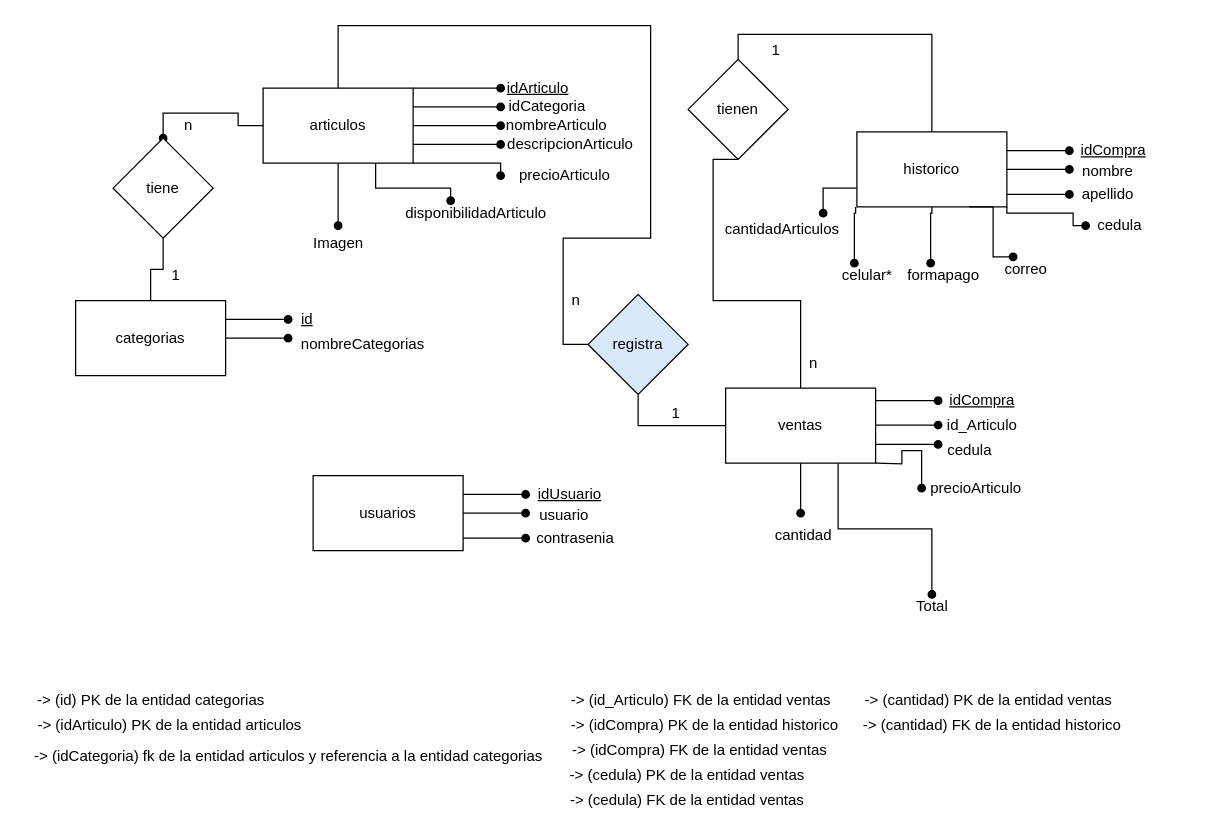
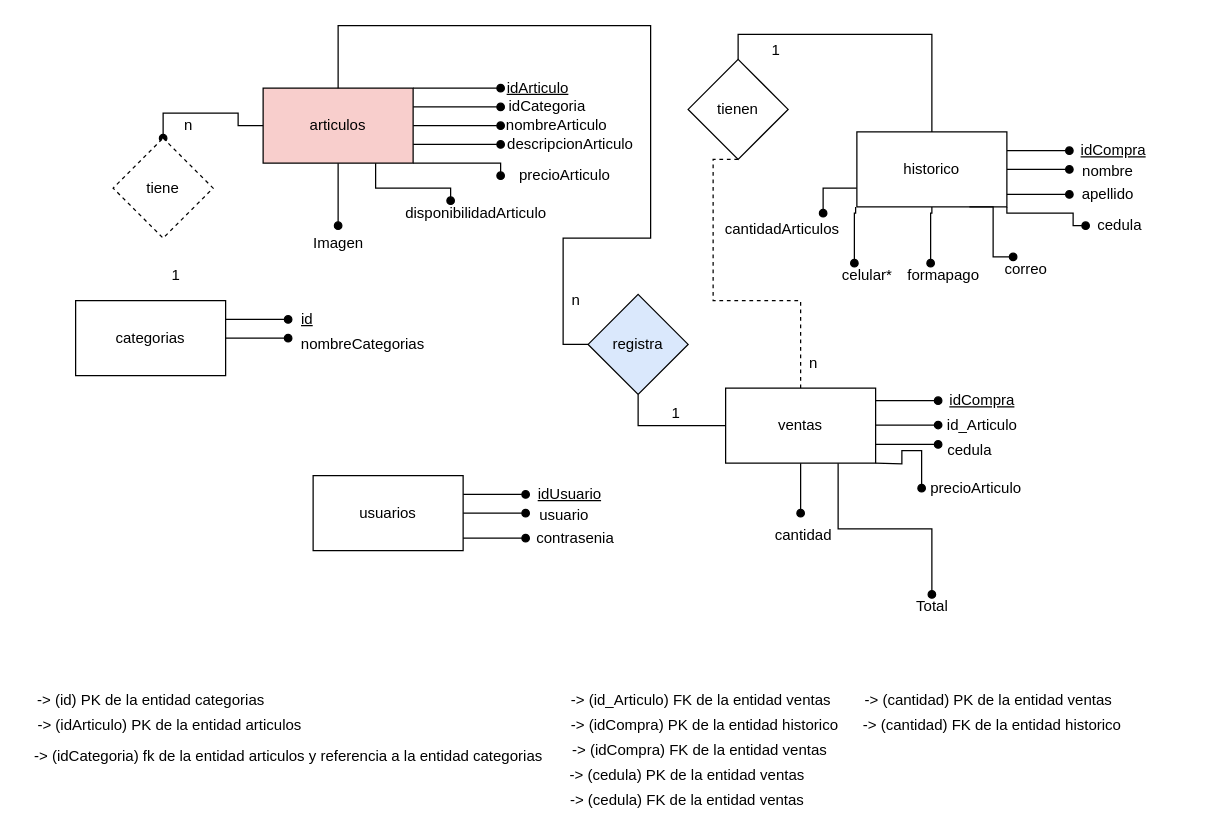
  <mxCell id="0" />
  <mxCell id="1" parent="0" />
  <mxCell id="2" style="edgeStyle=orthogonalEdgeStyle;rounded=0;orthogonalLoop=1;jettySize=auto;html=1;exitX=1;exitY=0;exitDx=0;exitDy=0;endArrow=oval;endFill=1;" edge="1" parent="1" source="8"><mxGeometry relative="1" as="geometry"><mxPoint x="400" y="70" as="targetPoint" /><Array as="points"><mxPoint x="400" y="70" /></Array></mxGeometry></mxCell>
  <mxCell id="3" style="edgeStyle=orthogonalEdgeStyle;rounded=0;orthogonalLoop=1;jettySize=auto;html=1;exitX=1;exitY=0.25;exitDx=0;exitDy=0;endArrow=oval;endFill=1;" edge="1" parent="1" source="8"><mxGeometry relative="1" as="geometry"><mxPoint x="400" y="85" as="targetPoint" /></mxGeometry></mxCell>
  <mxCell id="4" style="edgeStyle=orthogonalEdgeStyle;rounded=0;orthogonalLoop=1;jettySize=auto;html=1;exitX=1;exitY=0.5;exitDx=0;exitDy=0;endArrow=oval;endFill=1;" edge="1" parent="1" source="8"><mxGeometry relative="1" as="geometry"><mxPoint x="400" y="100" as="targetPoint" /></mxGeometry></mxCell>
  <mxCell id="5" style="edgeStyle=orthogonalEdgeStyle;rounded=0;orthogonalLoop=1;jettySize=auto;html=1;exitX=1;exitY=0.75;exitDx=0;exitDy=0;endArrow=oval;endFill=1;" edge="1" parent="1" source="8"><mxGeometry relative="1" as="geometry"><mxPoint x="400" y="115" as="targetPoint" /></mxGeometry></mxCell>
  <mxCell id="6" style="edgeStyle=orthogonalEdgeStyle;rounded=0;orthogonalLoop=1;jettySize=auto;html=1;exitX=1;exitY=1;exitDx=0;exitDy=0;endArrow=oval;endFill=1;" edge="1" parent="1" source="8"><mxGeometry relative="1" as="geometry"><mxPoint x="400" y="140" as="targetPoint" /><Array as="points"><mxPoint x="400" y="130" /></Array></mxGeometry></mxCell>
  <mxCell id="7" style="edgeStyle=orthogonalEdgeStyle;rounded=0;orthogonalLoop=1;jettySize=auto;html=1;exitX=0.5;exitY=1;exitDx=0;exitDy=0;endArrow=oval;endFill=1;" edge="1" parent="1" source="8"><mxGeometry relative="1" as="geometry"><mxPoint x="270" y="180" as="targetPoint" /></mxGeometry></mxCell>
- <mxCell id="8" value="articulos" style="rounded=0;whiteSpace=wrap;html=1;" vertex="1" parent="1"><mxGeometry x="210" y="70" width="120" height="60" as="geometry" /></mxCell>
+ <mxCell id="8" value="articulos" style="rounded=0;whiteSpace=wrap;html=1;fillColor=#f8cecc;" vertex="1" parent="1"><mxGeometry x="210" y="70" width="120" height="60" as="geometry" /></mxCell>
  <mxCell id="9" value="&lt;u&gt;idArticulo&lt;/u&gt;" style="text;html=1;strokeColor=none;fillColor=none;align=center;verticalAlign=middle;whiteSpace=wrap;rounded=0;" vertex="1" parent="1"><mxGeometry x="410" y="60" width="40" height="20" as="geometry" /></mxCell>
  <mxCell id="10" value="idCategoria" style="text;html=1;align=center;verticalAlign=middle;resizable=0;points=[];autosize=1;" vertex="1" parent="1"><mxGeometry x="397" y="75" width="80" height="20" as="geometry" /></mxCell>
  <mxCell id="11" value="nombreArticulo" style="text;html=1;strokeColor=none;fillColor=none;align=center;verticalAlign=middle;whiteSpace=wrap;rounded=0;" vertex="1" parent="1"><mxGeometry x="400" y="90" width="90" height="20" as="geometry" /></mxCell>
  <mxCell id="12" value="descripcionArticulo" style="text;html=1;strokeColor=none;fillColor=none;align=center;verticalAlign=middle;whiteSpace=wrap;rounded=0;" vertex="1" parent="1"><mxGeometry x="406" y="105" width="100" height="20" as="geometry" /></mxCell>
  <mxCell id="13" value="precioArticulo" style="text;html=1;align=center;verticalAlign=middle;resizable=0;points=[];autosize=1;" vertex="1" parent="1"><mxGeometry x="406" y="130" width="90" height="20" as="geometry" /></mxCell>
  <mxCell id="14" style="edgeStyle=orthogonalEdgeStyle;rounded=0;orthogonalLoop=1;jettySize=auto;html=1;exitX=0.75;exitY=1;exitDx=0;exitDy=0;endArrow=oval;endFill=1;" edge="1" parent="1" source="8"><mxGeometry relative="1" as="geometry"><mxPoint x="360" y="160" as="targetPoint" /><mxPoint x="290" y="150" as="sourcePoint" /><Array as="points"><mxPoint x="300" y="150" /><mxPoint x="360" y="150" /></Array></mxGeometry></mxCell>
  <mxCell id="15" value="disponibilidadArticulo" style="text;html=1;align=center;verticalAlign=middle;resizable=0;points=[];autosize=1;" vertex="1" parent="1"><mxGeometry x="315" y="160" width="130" height="20" as="geometry" /></mxCell>
  <mxCell id="16" value="Imagen" style="text;html=1;align=center;verticalAlign=middle;resizable=0;points=[];autosize=1;" vertex="1" parent="1"><mxGeometry x="240" y="184" width="60" height="20" as="geometry" /></mxCell>
  <mxCell id="17" style="edgeStyle=orthogonalEdgeStyle;rounded=0;orthogonalLoop=1;jettySize=auto;html=1;exitX=1;exitY=0.25;exitDx=0;exitDy=0;endArrow=oval;endFill=1;" edge="1" parent="1" source="19"><mxGeometry relative="1" as="geometry"><mxPoint x="230" y="255" as="targetPoint" /></mxGeometry></mxCell>
  <mxCell id="18" style="edgeStyle=orthogonalEdgeStyle;rounded=0;orthogonalLoop=1;jettySize=auto;html=1;exitX=1;exitY=0.5;exitDx=0;exitDy=0;endArrow=oval;endFill=1;" edge="1" parent="1" source="19"><mxGeometry relative="1" as="geometry"><mxPoint x="230" y="270" as="targetPoint" /></mxGeometry></mxCell>
  <mxCell id="19" value="categorias" style="rounded=0;whiteSpace=wrap;html=1;" vertex="1" parent="1"><mxGeometry x="60" y="240" width="120" height="60" as="geometry" /></mxCell>
  <mxCell id="20" value="&lt;u&gt;id&lt;/u&gt;" style="text;html=1;align=center;verticalAlign=middle;resizable=0;points=[];autosize=1;" vertex="1" parent="1"><mxGeometry x="235" y="245" width="20" height="20" as="geometry" /></mxCell>
  <mxCell id="21" value="nombreCategorias" style="text;html=1;strokeColor=none;fillColor=none;align=center;verticalAlign=middle;whiteSpace=wrap;rounded=0;" vertex="1" parent="1"><mxGeometry x="230" y="265" width="120" height="20" as="geometry" /></mxCell>
  <mxCell id="22" style="edgeStyle=orthogonalEdgeStyle;rounded=0;orthogonalLoop=1;jettySize=auto;html=1;exitX=1;exitY=0.25;exitDx=0;exitDy=0;endArrow=oval;endFill=1;" edge="1" parent="1" source="24"><mxGeometry relative="1" as="geometry"><mxPoint x="420" y="395" as="targetPoint" /></mxGeometry></mxCell>
  <mxCell id="23" style="edgeStyle=orthogonalEdgeStyle;rounded=0;orthogonalLoop=1;jettySize=auto;html=1;exitX=1;exitY=0.5;exitDx=0;exitDy=0;endArrow=oval;endFill=1;" edge="1" parent="1" source="24"><mxGeometry relative="1" as="geometry"><mxPoint x="420" y="410" as="targetPoint" /></mxGeometry></mxCell>
  <mxCell id="24" value="usuarios" style="rounded=0;whiteSpace=wrap;html=1;" vertex="1" parent="1"><mxGeometry x="250" y="380" width="120" height="60" as="geometry" /></mxCell>
  <mxCell id="25" value="&lt;u&gt;idUsuario&lt;/u&gt;" style="text;html=1;align=center;verticalAlign=middle;resizable=0;points=[];autosize=1;" vertex="1" parent="1"><mxGeometry x="420" y="385" width="70" height="20" as="geometry" /></mxCell>
  <mxCell id="26" value="usuario" style="text;html=1;strokeColor=none;fillColor=none;align=center;verticalAlign=middle;whiteSpace=wrap;rounded=0;" vertex="1" parent="1"><mxGeometry x="391" y="402" width="120" height="20" as="geometry" /></mxCell>
  <mxCell id="27" style="edgeStyle=orthogonalEdgeStyle;rounded=0;orthogonalLoop=1;jettySize=auto;html=1;exitX=1;exitY=0.5;exitDx=0;exitDy=0;endArrow=oval;endFill=1;" edge="1" parent="1"><mxGeometry relative="1" as="geometry"><mxPoint x="420" y="430" as="targetPoint" /><mxPoint x="370" y="430" as="sourcePoint" /></mxGeometry></mxCell>
  <mxCell id="28" value="contrasenia" style="text;html=1;strokeColor=none;fillColor=none;align=center;verticalAlign=middle;whiteSpace=wrap;rounded=0;" vertex="1" parent="1"><mxGeometry x="400" y="420" width="120" height="20" as="geometry" /></mxCell>
  <mxCell id="29" style="edgeStyle=orthogonalEdgeStyle;rounded=0;orthogonalLoop=1;jettySize=auto;html=1;exitX=1;exitY=0.25;exitDx=0;exitDy=0;endArrow=oval;endFill=1;" edge="1" parent="1" source="33"><mxGeometry relative="1" as="geometry"><mxPoint x="855" y="120" as="targetPoint" /></mxGeometry></mxCell>
  <mxCell id="30" style="edgeStyle=orthogonalEdgeStyle;rounded=0;orthogonalLoop=1;jettySize=auto;html=1;exitX=1;exitY=0.5;exitDx=0;exitDy=0;endArrow=oval;endFill=1;" edge="1" parent="1" source="33"><mxGeometry relative="1" as="geometry"><mxPoint x="855" y="135" as="targetPoint" /></mxGeometry></mxCell>
  <mxCell id="31" style="edgeStyle=orthogonalEdgeStyle;rounded=0;orthogonalLoop=1;jettySize=auto;html=1;exitX=1;exitY=1;exitDx=0;exitDy=0;endArrow=oval;endFill=1;" edge="1" parent="1" source="33"><mxGeometry relative="1" as="geometry"><mxPoint x="868" y="180" as="targetPoint" /><Array as="points"><mxPoint x="805" y="170" /><mxPoint x="858" y="170" /></Array></mxGeometry></mxCell>
  <mxCell id="32" style="edgeStyle=orthogonalEdgeStyle;rounded=0;orthogonalLoop=1;jettySize=auto;html=1;exitX=0;exitY=0.75;exitDx=0;exitDy=0;endArrow=oval;endFill=1;" edge="1" parent="1" source="33"><mxGeometry relative="1" as="geometry"><mxPoint x="658" y="170" as="targetPoint" /></mxGeometry></mxCell>
  <mxCell id="33" value="historico" style="rounded=0;whiteSpace=wrap;html=1;" vertex="1" parent="1"><mxGeometry x="685" y="105" width="120" height="60" as="geometry" /></mxCell>
  <mxCell id="34" value="&lt;u&gt;idCompra&lt;/u&gt;" style="text;html=1;align=center;verticalAlign=middle;resizable=0;points=[];autosize=1;" vertex="1" parent="1"><mxGeometry x="855" y="110" width="70" height="20" as="geometry" /></mxCell>
  <mxCell id="35" value="nombre" style="text;html=1;strokeColor=none;fillColor=none;align=center;verticalAlign=middle;whiteSpace=wrap;rounded=0;" vertex="1" parent="1"><mxGeometry x="826" y="127" width="120" height="20" as="geometry" /></mxCell>
  <mxCell id="36" style="edgeStyle=orthogonalEdgeStyle;rounded=0;orthogonalLoop=1;jettySize=auto;html=1;exitX=1;exitY=0.5;exitDx=0;exitDy=0;endArrow=oval;endFill=1;" edge="1" parent="1"><mxGeometry relative="1" as="geometry"><mxPoint x="855" y="155" as="targetPoint" /><mxPoint x="805" y="155" as="sourcePoint" /></mxGeometry></mxCell>
  <mxCell id="37" value="apellido" style="text;html=1;strokeColor=none;fillColor=none;align=center;verticalAlign=middle;whiteSpace=wrap;rounded=0;" vertex="1" parent="1"><mxGeometry x="826" y="145" width="120" height="20" as="geometry" /></mxCell>
  <mxCell id="38" value="cedula" style="text;html=1;align=center;verticalAlign=middle;resizable=0;points=[];autosize=1;" vertex="1" parent="1"><mxGeometry x="870" y="170" width="50" height="20" as="geometry" /></mxCell>
  <mxCell id="39" style="edgeStyle=orthogonalEdgeStyle;rounded=0;orthogonalLoop=1;jettySize=auto;html=1;exitX=0.5;exitY=1;exitDx=0;exitDy=0;endArrow=oval;endFill=1;" edge="1" parent="1" source="33"><mxGeometry relative="1" as="geometry"><mxPoint x="744" y="210" as="targetPoint" /><mxPoint x="728" y="170" as="sourcePoint" /><Array as="points"><mxPoint x="745" y="170" /><mxPoint x="744" y="170" /></Array></mxGeometry></mxCell>
  <mxCell id="40" value="formapago" style="text;html=1;align=center;verticalAlign=middle;resizable=0;points=[];autosize=1;" vertex="1" parent="1"><mxGeometry x="719" y="210" width="70" height="20" as="geometry" /></mxCell>
  <mxCell id="41" style="edgeStyle=orthogonalEdgeStyle;rounded=0;orthogonalLoop=1;jettySize=auto;html=1;exitX=0.75;exitY=1;exitDx=0;exitDy=0;endArrow=oval;endFill=1;" edge="1" parent="1" source="33"><mxGeometry relative="1" as="geometry"><mxPoint x="810" y="205" as="targetPoint" /><mxPoint x="794" y="165" as="sourcePoint" /><Array as="points"><mxPoint x="794" y="165" /><mxPoint x="794" y="205" /></Array></mxGeometry></mxCell>
  <mxCell id="42" value="correo" style="text;html=1;align=center;verticalAlign=middle;resizable=0;points=[];autosize=1;" vertex="1" parent="1"><mxGeometry x="795" y="205" width="50" height="20" as="geometry" /></mxCell>
  <mxCell id="43" style="edgeStyle=orthogonalEdgeStyle;rounded=0;orthogonalLoop=1;jettySize=auto;html=1;exitX=0.5;exitY=1;exitDx=0;exitDy=0;endArrow=oval;endFill=1;" edge="1" parent="1"><mxGeometry relative="1" as="geometry"><mxPoint x="683" y="210" as="targetPoint" /><mxPoint x="684" y="165" as="sourcePoint" /><Array as="points"><mxPoint x="684" y="170" /><mxPoint x="683" y="170" /></Array></mxGeometry></mxCell>
  <mxCell id="44" value="celular*" style="text;html=1;align=center;verticalAlign=middle;resizable=0;points=[];autosize=1;" vertex="1" parent="1"><mxGeometry x="663" y="210" width="60" height="20" as="geometry" /></mxCell>
  <mxCell id="45" value="cantidadArticulos" style="text;html=1;align=center;verticalAlign=middle;resizable=0;points=[];autosize=1;" vertex="1" parent="1"><mxGeometry x="570" y="173" width="110" height="20" as="geometry" /></mxCell>
  <mxCell id="46" style="edgeStyle=orthogonalEdgeStyle;rounded=0;orthogonalLoop=1;jettySize=auto;html=1;exitX=1;exitY=0.75;exitDx=0;exitDy=0;endArrow=oval;endFill=1;" edge="1" parent="1" source="50"><mxGeometry relative="1" as="geometry"><mxPoint x="750" y="355" as="targetPoint" /></mxGeometry></mxCell>
  <mxCell id="47" style="edgeStyle=orthogonalEdgeStyle;rounded=0;orthogonalLoop=1;jettySize=auto;html=1;exitX=0.75;exitY=1;exitDx=0;exitDy=0;endArrow=oval;endFill=1;" edge="1" parent="1" source="50" target="58"><mxGeometry relative="1" as="geometry" /></mxCell>
  <mxCell id="48" style="edgeStyle=orthogonalEdgeStyle;rounded=0;orthogonalLoop=1;jettySize=auto;html=1;exitX=0.5;exitY=1;exitDx=0;exitDy=0;endArrow=oval;endFill=1;" edge="1" parent="1" source="50"><mxGeometry relative="1" as="geometry"><mxPoint x="640" y="410" as="targetPoint" /></mxGeometry></mxCell>
- <mxCell id="49" style="edgeStyle=orthogonalEdgeStyle;rounded=0;orthogonalLoop=1;jettySize=auto;html=1;exitX=0.5;exitY=0;exitDx=0;exitDy=0;entryX=0.5;entryY=1;entryDx=0;entryDy=0;startArrow=none;startFill=0;endArrow=none;endFill=0;" edge="1" parent="1" source="50" target="81"><mxGeometry relative="1" as="geometry"><Array as="points"><mxPoint x="640" y="240" /><mxPoint x="570" y="240" /><mxPoint x="570" y="127" /></Array></mxGeometry></mxCell>
+ <mxCell id="49" style="edgeStyle=orthogonalEdgeStyle;rounded=0;orthogonalLoop=1;jettySize=auto;html=1;exitX=0.5;exitY=0;exitDx=0;exitDy=0;entryX=0.5;entryY=1;entryDx=0;entryDy=0;startArrow=none;startFill=0;endArrow=none;endFill=0;dashed=1;" edge="1" parent="1" source="50" target="81"><mxGeometry relative="1" as="geometry"><Array as="points"><mxPoint x="640" y="240" /><mxPoint x="570" y="240" /><mxPoint x="570" y="127" /></Array></mxGeometry></mxCell>
  <mxCell id="50" value="ventas" style="rounded=0;whiteSpace=wrap;html=1;" vertex="1" parent="1"><mxGeometry x="580" y="310" width="120" height="60" as="geometry" /></mxCell>
  <mxCell id="51" style="edgeStyle=orthogonalEdgeStyle;rounded=0;orthogonalLoop=1;jettySize=auto;html=1;exitX=1;exitY=0.25;exitDx=0;exitDy=0;endArrow=oval;endFill=1;" edge="1" parent="1"><mxGeometry relative="1" as="geometry"><mxPoint x="750" y="320" as="targetPoint" /><mxPoint x="700" y="320" as="sourcePoint" /></mxGeometry></mxCell>
  <mxCell id="52" value="&lt;u&gt;idCompra&lt;/u&gt;" style="text;html=1;align=center;verticalAlign=middle;resizable=0;points=[];autosize=1;" vertex="1" parent="1"><mxGeometry x="750" y="310" width="70" height="20" as="geometry" /></mxCell>
  <mxCell id="53" style="edgeStyle=orthogonalEdgeStyle;rounded=0;orthogonalLoop=1;jettySize=auto;html=1;exitX=1;exitY=0.25;exitDx=0;exitDy=0;endArrow=oval;endFill=1;" edge="1" parent="1"><mxGeometry relative="1" as="geometry"><mxPoint x="750" y="339.5" as="targetPoint" /><mxPoint x="700" y="339.5" as="sourcePoint" /></mxGeometry></mxCell>
  <mxCell id="54" value="id_Articulo" style="text;html=1;align=center;verticalAlign=middle;resizable=0;points=[];autosize=1;" vertex="1" parent="1"><mxGeometry x="750" y="330" width="70" height="20" as="geometry" /></mxCell>
  <mxCell id="55" value="cedula" style="text;html=1;align=center;verticalAlign=middle;resizable=0;points=[];autosize=1;" vertex="1" parent="1"><mxGeometry x="750" y="350" width="50" height="20" as="geometry" /></mxCell>
  <mxCell id="56" style="edgeStyle=orthogonalEdgeStyle;rounded=0;orthogonalLoop=1;jettySize=auto;html=1;exitX=1;exitY=0.75;exitDx=0;exitDy=0;endArrow=oval;endFill=1;entryX=0.02;entryY=0.5;entryDx=0;entryDy=0;entryPerimeter=0;" edge="1" parent="1" target="57"><mxGeometry relative="1" as="geometry"><mxPoint x="740" y="390" as="targetPoint" /><mxPoint x="700" y="370" as="sourcePoint" /></mxGeometry></mxCell>
  <mxCell id="57" value="precioArticulo" style="text;html=1;align=center;verticalAlign=middle;resizable=0;points=[];autosize=1;" vertex="1" parent="1"><mxGeometry x="735" y="380" width="90" height="20" as="geometry" /></mxCell>
  <mxCell id="58" value="Total" style="text;html=1;align=center;verticalAlign=middle;resizable=0;points=[];autosize=1;" vertex="1" parent="1"><mxGeometry x="725" y="475" width="40" height="20" as="geometry" /></mxCell>
  <mxCell id="59" value="cantidad" style="text;html=1;align=center;verticalAlign=middle;resizable=0;points=[];autosize=1;" vertex="1" parent="1"><mxGeometry x="612" y="418" width="60" height="20" as="geometry" /></mxCell>
  <mxCell id="60" value="-&amp;gt; (id) PK de la entidad categorias" style="text;html=1;align=center;verticalAlign=middle;resizable=0;points=[];autosize=1;" vertex="1" parent="1"><mxGeometry y="550" width="200" height="20" as="geometry" x="20" /></mxCell>
  <mxCell id="61" value="-&amp;gt; (idArticulo) PK de la entidad articulos" style="text;html=1;align=center;verticalAlign=middle;resizable=0;points=[];autosize=1;" vertex="1" parent="1"><mxGeometry y="570" width="230" height="20" as="geometry" x="20" /></mxCell>
  <mxCell id="62" value="-&amp;gt; (idCategoria) fk de la entidad articulos y referencia a la entidad categorias" style="text;html=1;align=center;verticalAlign=middle;resizable=0;points=[];autosize=1;" vertex="1" parent="1"><mxGeometry y="595" width="420" height="20" as="geometry" x="20" /></mxCell>
- <mxCell id="63" style="edgeStyle=orthogonalEdgeStyle;rounded=0;orthogonalLoop=1;jettySize=auto;html=1;exitX=0.5;exitY=1;exitDx=0;exitDy=0;entryX=0.5;entryY=0;entryDx=0;entryDy=0;endArrow=none;endFill=0;" edge="1" parent="1" source="65" target="19"><mxGeometry relative="1" as="geometry" /></mxCell>
  <mxCell id="64" style="edgeStyle=orthogonalEdgeStyle;rounded=0;orthogonalLoop=1;jettySize=auto;html=1;exitX=0.5;exitY=0;exitDx=0;exitDy=0;entryX=0;entryY=0.5;entryDx=0;entryDy=0;endArrow=none;endFill=0;startArrow=oval;startFill=1;" edge="1" parent="1" source="65" target="8"><mxGeometry relative="1" as="geometry" /></mxCell>
- <mxCell id="65" value="tiene" style="rhombus;whiteSpace=wrap;html=1;" vertex="1" parent="1"><mxGeometry x="90" y="110" width="80" height="80" as="geometry" /></mxCell>
+ <mxCell id="65" value="tiene" style="rhombus;whiteSpace=wrap;html=1;dashed=1;" vertex="1" parent="1"><mxGeometry x="90" y="110" width="80" height="80" as="geometry" /></mxCell>
  <mxCell id="66" value="1" style="text;html=1;align=center;verticalAlign=middle;resizable=0;points=[];autosize=1;" vertex="1" parent="1"><mxGeometry x="130" y="210" width="20" height="20" as="geometry" /></mxCell>
  <mxCell id="67" value="n" style="text;html=1;align=center;verticalAlign=middle;resizable=0;points=[];autosize=1;" vertex="1" parent="1"><mxGeometry x="140" y="90" width="20" height="20" as="geometry" /></mxCell>
  <mxCell id="68" style="edgeStyle=orthogonalEdgeStyle;rounded=0;orthogonalLoop=1;jettySize=auto;html=1;exitX=0;exitY=0.5;exitDx=0;exitDy=0;entryX=0.5;entryY=0;entryDx=0;entryDy=0;startArrow=none;startFill=0;endArrow=none;endFill=0;" edge="1" parent="1" source="70" target="8"><mxGeometry relative="1" as="geometry"><Array as="points"><mxPoint x="450" y="190" /><mxPoint x="520" y="190" /><mxPoint x="520" y="20" /><mxPoint x="270" y="20" /></Array></mxGeometry></mxCell>
  <mxCell id="69" style="edgeStyle=orthogonalEdgeStyle;rounded=0;orthogonalLoop=1;jettySize=auto;html=1;exitX=0.5;exitY=1;exitDx=0;exitDy=0;entryX=0;entryY=0.5;entryDx=0;entryDy=0;startArrow=none;startFill=0;endArrow=none;endFill=0;" edge="1" parent="1" source="70" target="50"><mxGeometry relative="1" as="geometry" /></mxCell>
  <mxCell id="70" value="registra" style="rhombus;whiteSpace=wrap;html=1;fillColor=#dae8fc;" vertex="1" parent="1"><mxGeometry x="470" y="235" width="80" height="80" as="geometry" /></mxCell>
  <mxCell id="71" value="1" style="text;html=1;align=center;verticalAlign=middle;resizable=0;points=[];autosize=1;" vertex="1" parent="1"><mxGeometry x="530" y="320" width="20" height="20" as="geometry" /></mxCell>
  <mxCell id="72" value="n" style="text;html=1;align=center;verticalAlign=middle;resizable=0;points=[];autosize=1;" vertex="1" parent="1"><mxGeometry x="450" y="230" width="20" height="20" as="geometry" /></mxCell>
  <mxCell id="73" value="-&amp;gt; (id_Articulo) FK de la entidad ventas" style="text;html=1;align=center;verticalAlign=middle;resizable=0;points=[];autosize=1;" vertex="1" parent="1"><mxGeometry x="450" y="550" width="220" height="20" as="geometry" /></mxCell>
  <mxCell id="74" value="-&amp;gt; (idCompra) PK de la entidad historico" style="text;html=1;align=center;verticalAlign=middle;resizable=0;points=[];autosize=1;" vertex="1" parent="1"><mxGeometry x="448" y="570" width="230" height="20" as="geometry" /></mxCell>
  <mxCell id="75" value="-&amp;gt; (idCompra) FK de la entidad ventas" style="text;html=1;align=center;verticalAlign=middle;resizable=0;points=[];autosize=1;" vertex="1" parent="1"><mxGeometry x="449" y="590" width="220" height="20" as="geometry" /></mxCell>
  <mxCell id="76" value="-&amp;gt; (cedula) FK de la entidad ventas" style="text;html=1;align=center;verticalAlign=middle;resizable=0;points=[];autosize=1;" vertex="1" parent="1"><mxGeometry x="449" y="630" width="200" height="20" as="geometry" /></mxCell>
  <mxCell id="77" value="-&amp;gt; (cedula) PK de la entidad ventas" style="text;html=1;align=center;verticalAlign=middle;resizable=0;points=[];autosize=1;" vertex="1" parent="1"><mxGeometry x="449" y="610" width="200" height="20" as="geometry" /></mxCell>
  <mxCell id="78" value="-&amp;gt; (cantidad) PK de la entidad ventas" style="text;html=1;align=center;verticalAlign=middle;resizable=0;points=[];autosize=1;" vertex="1" parent="1"><mxGeometry x="685" y="550" width="210" height="20" as="geometry" /></mxCell>
  <mxCell id="79" value="-&amp;gt; (cantidad) FK de la entidad historico" style="text;html=1;align=center;verticalAlign=middle;resizable=0;points=[];autosize=1;" vertex="1" parent="1"><mxGeometry x="683" y="570" width="220" height="20" as="geometry" /></mxCell>
  <mxCell id="80" style="edgeStyle=orthogonalEdgeStyle;rounded=0;orthogonalLoop=1;jettySize=auto;html=1;exitX=0.5;exitY=0;exitDx=0;exitDy=0;entryX=0.5;entryY=0;entryDx=0;entryDy=0;startArrow=none;startFill=0;endArrow=none;endFill=0;" edge="1" parent="1" source="81" target="33"><mxGeometry relative="1" as="geometry" /></mxCell>
  <mxCell id="81" value="tienen" style="rhombus;whiteSpace=wrap;html=1;" vertex="1" parent="1"><mxGeometry x="550" y="47" width="80" height="80" as="geometry" /></mxCell>
  <mxCell id="82" value="n" style="text;html=1;align=center;verticalAlign=middle;resizable=0;points=[];autosize=1;" vertex="1" parent="1"><mxGeometry x="640" y="280" width="20" height="20" as="geometry" /></mxCell>
  <mxCell id="83" value="1" style="text;html=1;align=center;verticalAlign=middle;resizable=0;points=[];autosize=1;" vertex="1" parent="1"><mxGeometry x="610" y="30" width="20" height="20" as="geometry" /></mxCell>
